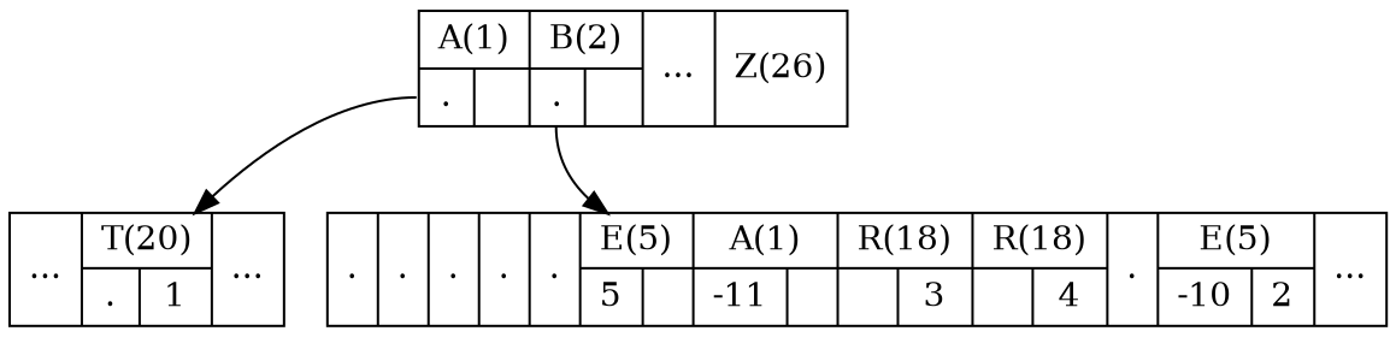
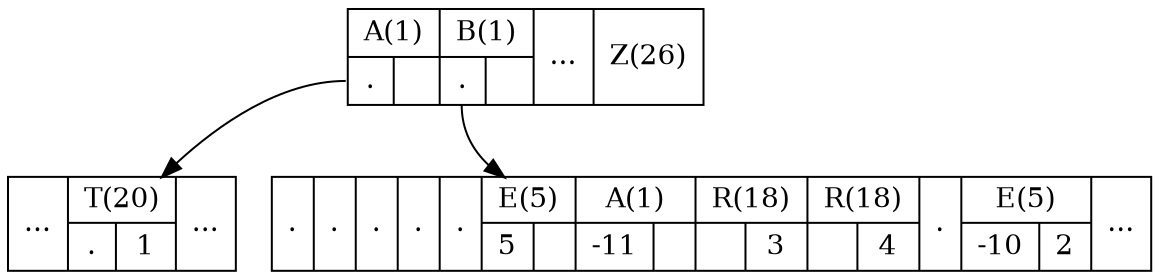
  digraph {
    fontname="DejaVu Serif"
    node [shape=record fontname="DejaVu Serif"]
    edge [fontname="DejaVu Serif"]
-   n1 [label="{A(1) | {<ptr1> . | }}|{B(2) | {<ptr2> . | }}|...|Z(26)"]
+   n1 [label="{A(1) | {<ptr1> . | }}|{B(1) | {<ptr2> . | }}|...|Z(26)"]
    n2 [label="...|{<nA20>T(20)|{.|1}}|..."]
    n3 [label=".|.|.|.|.|{E(5)|{5| }}|{A(1) | {-11 | }}|{R(18) | { | 3}}|{R(18) | { | 4}}|.|{E(5) | {-10 | 2}}|..."]
    n1 -> n2 [tailport=ptr1]
    n1 -> n3 [tailport=ptr2]
  }
